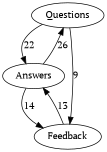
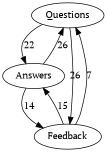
  digraph {
    fontname="PT Serif"
    node [fontname="PT Serif" group=a]
    edge [fontname="PT Serif"]
    Questions
    Answers
    Feedback
    Questions -> Answers [label=22]
    Questions -> Answers [style=invis]
-   Questions -> Feedback [label=9]
+   Questions -> Feedback [label=26]
    Answers -> Questions [label=26]
    Answers -> Feedback [label=14]
    Answers -> Feedback [style=invis]
-   Feedback -> Answers [label=13]
+   Feedback -> Questions [label=7]
+   Feedback -> Answers [label=15]
  }
